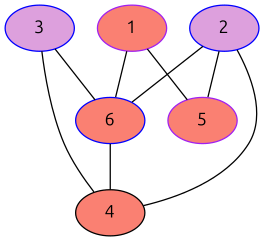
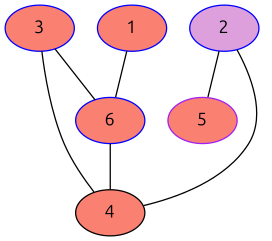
  graph {
    fontname=Ubuntu
    node [color=blue fillcolor=salmon fontname=Ubuntu style=filled]
    edge [fontname=Ubuntu]
-   1 [color=purple]
+   1
    5 [color=purple]
    6
    4 [color=black]
    2 [fillcolor=plum]
-   3 [fillcolor=plum]
-   1 -- 5
+   3
    1 -- 6
    6 -- 4
    2 -- 5
-   2 -- 6
    2 -- 4
    3 -- 6
    3 -- 4
  }
